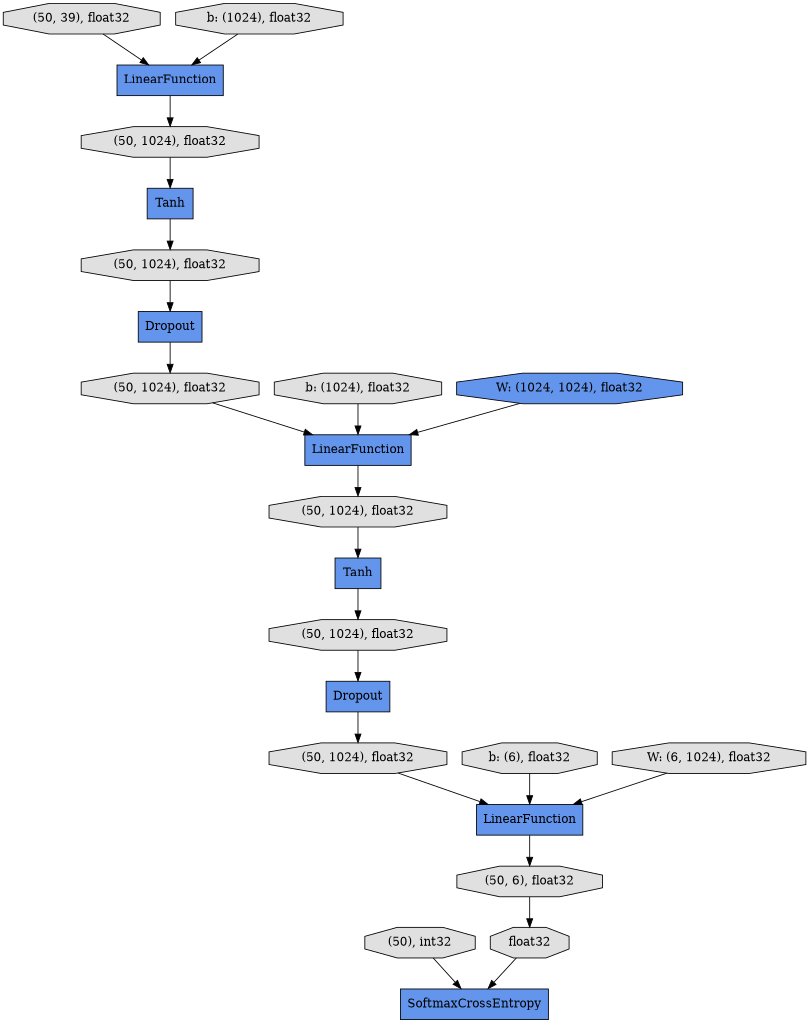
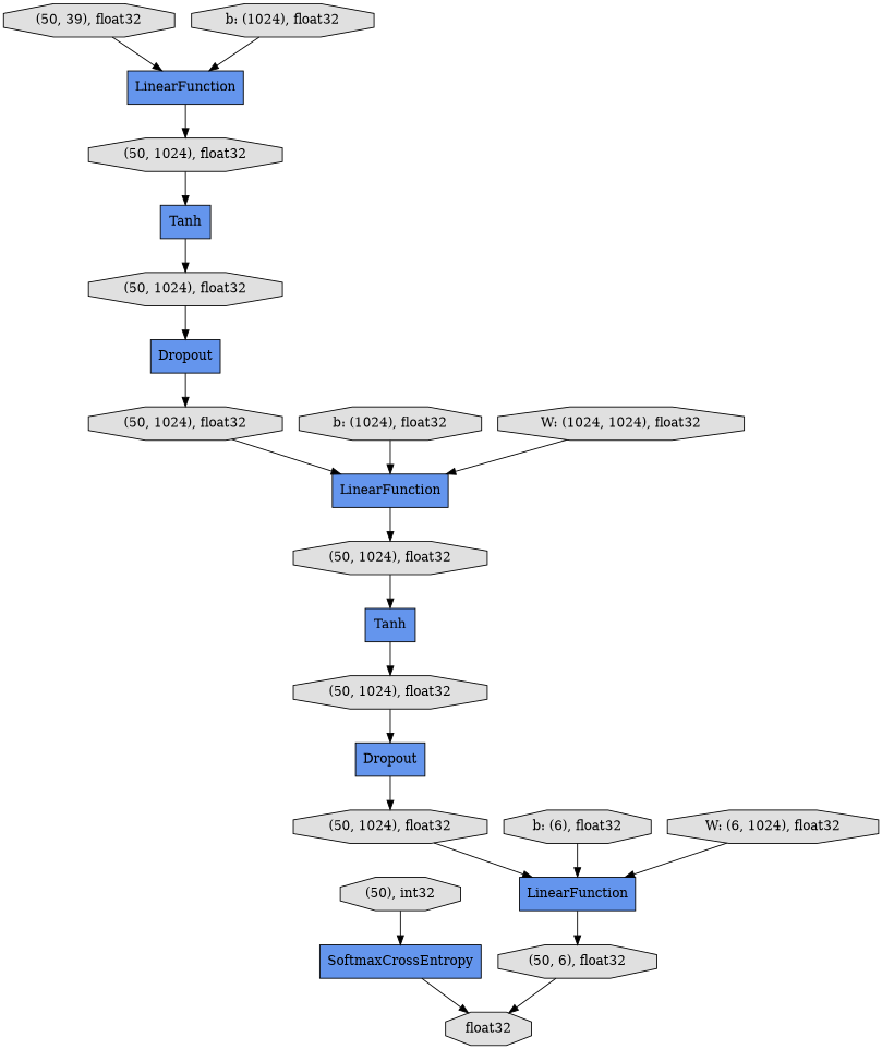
  digraph {
    rankdir=TB
    node [fillcolor="#E0E0E0" shape=octagon style=filled]
    n1 [label="(50), int32"]
    n2 [fillcolor="#6495ED" label=SoftmaxCrossEntropy shape=record]
    n3 [label=float32]
    n4 [fillcolor="#6495ED" label=Dropout shape=record]
    n5 [label="(50, 1024), float32"]
    n6 [fillcolor="#6495ED" label=LinearFunction shape=record]
    n7 [fillcolor="#6495ED" label=Tanh shape=record]
    n8 [label="(50, 1024), float32"]
    n9 [label="(50, 6), float32"]
    n10 [label="b: (6), float32"]
    n11 [label="(50, 1024), float32"]
    n12 [fillcolor="#6495ED" label=Tanh shape=record]
    n13 [label="(50, 1024), float32"]
    n14 [label="W: (6, 1024), float32"]
    n15 [fillcolor="#6495ED" label=Dropout shape=record]
    n16 [label="(50, 1024), float32"]
    n17 [label="b: (1024), float32"]
    n18 [fillcolor="#6495ED" label=LinearFunction shape=record]
    n19 [label="(50, 1024), float32"]
    n20 [fillcolor="#6495ED" label=LinearFunction shape=record]
-   n21 [fillcolor="#6495ED" label="W: (1024, 1024), float32"]
+   n21 [label="W: (1024, 1024), float32"]
    n22 [label="(50, 39), float32"]
    n23 [label="b: (1024), float32"]
    n1 -> n2
-   n3 -> n2
+   n2 -> n3
    n4 -> n5
    n5 -> n6
    n6 -> n9
    n7 -> n8
    n8 -> n4
    n9 -> n3
    n10 -> n6
    n11 -> n12
    n12 -> n13
    n13 -> n15
    n14 -> n6
    n15 -> n16
    n16 -> n18
    n17 -> n18
    n18 -> n19
    n19 -> n7
    n20 -> n11
    n21 -> n18
    n22 -> n20
    n23 -> n20
  }
